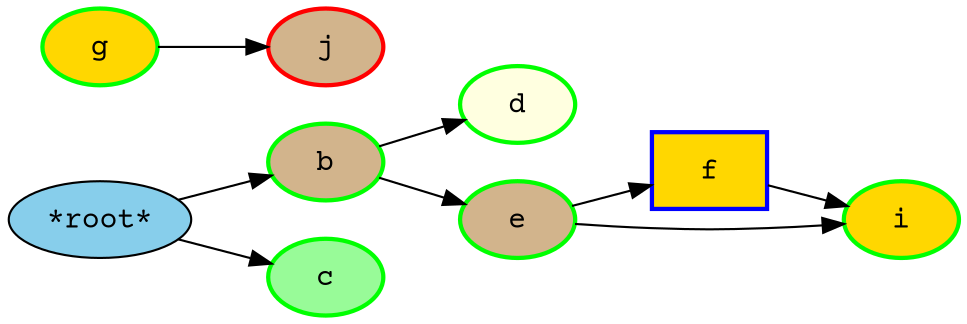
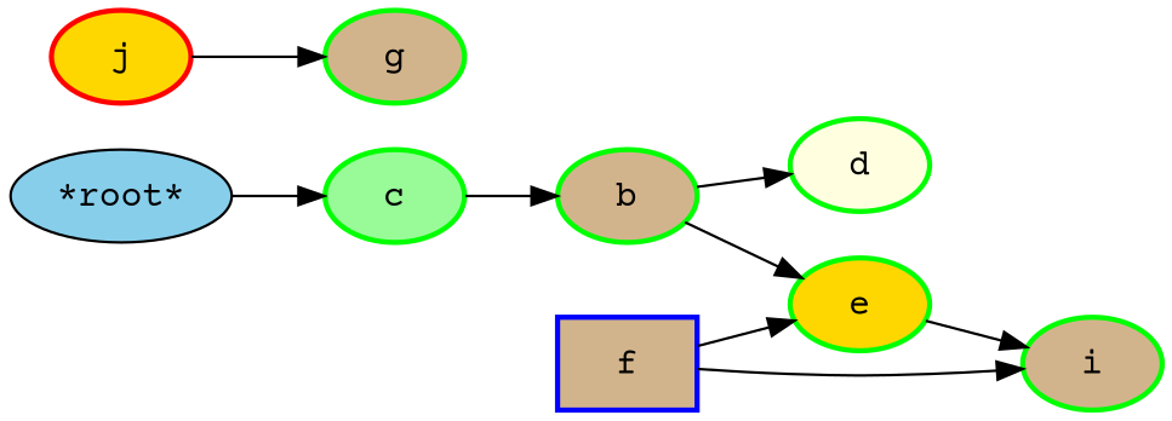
  digraph {
    fontname="Courier Prime"
    rankdir=LR
    node [fillcolor=tan fontname="Courier Prime" style=filled color=green penwidth=2.0]
    edge [fontname="Courier Prime"]
    n1 [fillcolor=skyblue label="*root*" color="" penwidth=""]
    b
    c [fillcolor=palegreen]
    d [fillcolor=lightyellow]
-   e
-   f [color=blue fillcolor=gold shape=box]
-   i [fillcolor=gold]
-   j [color=red]
-   g [fillcolor=gold]
-   n1 -> b
+   e [fillcolor=gold]
+   f [color=blue shape=box]
+   i
+   j [color=red fillcolor=gold]
+   g
+   c -> b
    n1 -> c
    b -> d
    b -> e
-   e -> f
+   f -> e
    e -> i
    f -> i
-   g -> j
+   j -> g
  }
